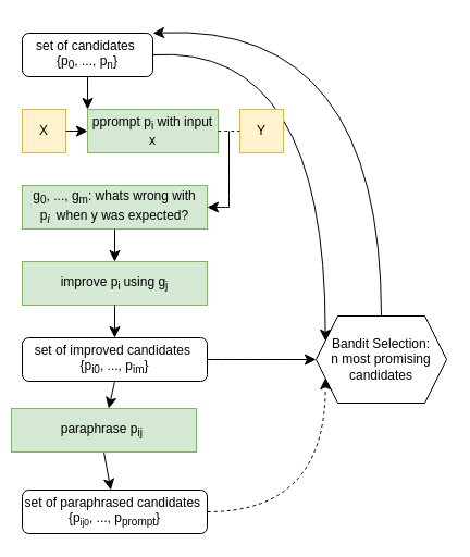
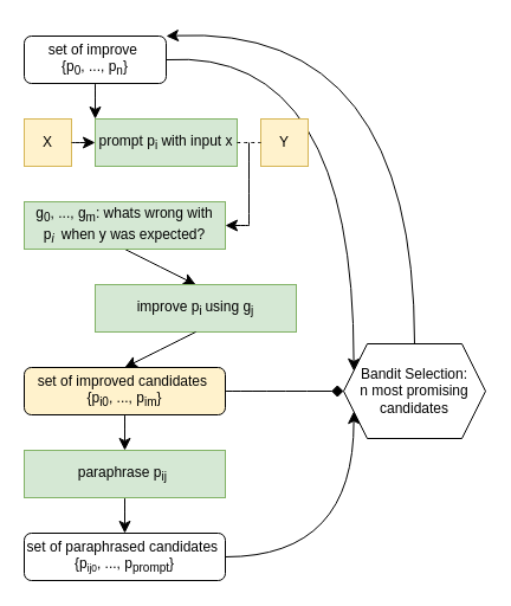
  <mxCell id="0" />
  <mxCell id="1" parent="0" />
  <mxCell id="2" style="edgeStyle=none;curved=1;rounded=0;orthogonalLoop=1;jettySize=auto;html=1;exitX=1;exitY=0.5;exitDx=0;exitDy=0;entryX=0;entryY=0.25;entryDx=0;entryDy=0;fontSize=12;startSize=8;endSize=8;" edge="1" parent="1" source="3" target="22"><mxGeometry relative="1" as="geometry"><Array as="points"><mxPoint x="299" y="40" /></Array></mxGeometry></mxCell>
- <mxCell id="3" value="set of candidates&amp;nbsp;&lt;div&gt;{p&lt;sub&gt;0&lt;/sub&gt;, ..., p&lt;sub&gt;n&lt;/sub&gt;}&lt;/div&gt;" style="rounded=1;whiteSpace=wrap;html=1;fontSize=12;glass=0;strokeWidth=1;shadow=0;" parent="1" vertex="1"><mxGeometry x="20" y="30" width="120" height="40" as="geometry" /></mxCell>
+ <mxCell id="3" value="set of improve&amp;nbsp;&lt;div&gt;{p&lt;sub&gt;0&lt;/sub&gt;, ..., p&lt;sub&gt;n&lt;/sub&gt;}&lt;/div&gt;" style="rounded=1;whiteSpace=wrap;html=1;fontSize=12;glass=0;strokeWidth=1;shadow=0;" parent="1" vertex="1"><mxGeometry x="20" y="30" width="120" height="40" as="geometry" /></mxCell>
  <mxCell id="4" value="" style="edgeStyle=none;curved=1;rounded=0;orthogonalLoop=1;jettySize=auto;html=1;fontSize=12;startSize=8;endSize=8;entryX=0;entryY=0;entryDx=0;entryDy=0;" edge="1" parent="1" target="8"><mxGeometry relative="1" as="geometry"><mxPoint x="80" y="70" as="sourcePoint" /></mxGeometry></mxCell>
  <mxCell id="5" value="X" style="whiteSpace=wrap;html=1;aspect=fixed;fillColor=#fff2cc;strokeColor=#d6b656;" vertex="1" parent="1"><mxGeometry x="20" y="100" width="40" height="40" as="geometry" /></mxCell>
  <mxCell id="6" value="" style="endArrow=classic;html=1;rounded=0;fontSize=12;startSize=8;endSize=8;curved=1;entryX=0;entryY=0.5;entryDx=0;entryDy=0;" edge="1" parent="1" target="8"><mxGeometry width="50" height="50" relative="1" as="geometry"><mxPoint x="60" y="120" as="sourcePoint" /><mxPoint x="730" y="330" as="targetPoint" /></mxGeometry></mxCell>
  <mxCell id="7" value="Y" style="whiteSpace=wrap;html=1;aspect=fixed;fillColor=#fff2cc;strokeColor=#d6b656;" vertex="1" parent="1"><mxGeometry x="220" y="100" width="40" height="40" as="geometry" /></mxCell>
- <mxCell id="8" value="pprompt p&lt;sub&gt;i&lt;/sub&gt; with input x" style="rounded=0;whiteSpace=wrap;html=1;fillColor=#d5e8d4;strokeColor=#82b366;" vertex="1" parent="1"><mxGeometry x="80" y="100" width="120" height="40" as="geometry" /></mxCell>
+ <mxCell id="8" value="prompt p&lt;sub&gt;i&lt;/sub&gt; with input x" style="rounded=0;whiteSpace=wrap;html=1;fillColor=#d5e8d4;strokeColor=#82b366;" vertex="1" parent="1"><mxGeometry x="80" y="100" width="120" height="40" as="geometry" /></mxCell>
  <mxCell id="9" value="" style="endArrow=classic;html=1;rounded=0;fontSize=12;startSize=8;endSize=8;curved=1;entryX=1;entryY=0.5;entryDx=0;entryDy=0;" edge="1" parent="1" target="12"><mxGeometry width="50" height="50" relative="1" as="geometry"><mxPoint x="210" y="190" as="sourcePoint" /><mxPoint x="155" y="170" as="targetPoint" /></mxGeometry></mxCell>
  <mxCell id="10" value="" style="endArrow=none;html=1;rounded=0;fontSize=12;startSize=8;endSize=8;curved=1;exitX=1;exitY=0.5;exitDx=0;exitDy=0;entryX=0;entryY=0.5;entryDx=0;entryDy=0;dashed=1;" edge="1" parent="1" source="8" target="7"><mxGeometry width="50" height="50" relative="1" as="geometry"><mxPoint x="680" y="380" as="sourcePoint" /><mxPoint x="730" y="330" as="targetPoint" /></mxGeometry></mxCell>
  <mxCell id="11" value="" style="endArrow=classic;html=1;rounded=0;fontSize=12;startSize=8;endSize=8;curved=1;exitX=0.5;exitY=1;exitDx=0;exitDy=0;entryX=0.5;entryY=0;entryDx=0;entryDy=0;" edge="1" parent="1" source="12" target="13"><mxGeometry width="50" height="50" relative="1" as="geometry"><mxPoint x="155" y="210" as="sourcePoint" /><mxPoint x="110" y="240" as="targetPoint" /></mxGeometry></mxCell>
  <mxCell id="12" value="g&lt;sub&gt;0&lt;/sub&gt;, ..., g&lt;sub&gt;m&lt;/sub&gt;: whats wrong with p&lt;i&gt;&lt;sub&gt;i&amp;nbsp;&lt;/sub&gt;&amp;nbsp;&lt;/i&gt;when y was expected?" style="rounded=0;whiteSpace=wrap;html=1;fillColor=#d5e8d4;strokeColor=#82b366;" vertex="1" parent="1"><mxGeometry x="20" y="170" width="170" height="40" as="geometry" /></mxCell>
- <mxCell id="13" value="improve p&lt;sub&gt;i &lt;/sub&gt;using g&lt;sub&gt;j&lt;/sub&gt;" style="rounded=0;whiteSpace=wrap;html=1;fillColor=#d5e8d4;strokeColor=#82b366;" vertex="1" parent="1"><mxGeometry x="20" y="240" width="170" height="40" as="geometry" /></mxCell>
+ <mxCell id="13" value="improve p&lt;sub&gt;i &lt;/sub&gt;using g&lt;sub&gt;j&lt;/sub&gt;" style="rounded=0;whiteSpace=wrap;html=1;fillColor=#d5e8d4;strokeColor=#82b366;" vertex="1" parent="1"><mxGeometry x="80" y="240" width="170" height="40" as="geometry" /></mxCell>
  <mxCell id="14" style="edgeStyle=none;curved=1;rounded=0;orthogonalLoop=1;jettySize=auto;html=1;exitX=0.5;exitY=1;exitDx=0;exitDy=0;fontSize=12;startSize=8;endSize=8;" edge="1" parent="1" source="16" target="19"><mxGeometry relative="1" as="geometry" /></mxCell>
- <mxCell id="15" style="edgeStyle=none;curved=1;rounded=0;orthogonalLoop=1;jettySize=auto;html=1;exitX=1;exitY=0.5;exitDx=0;exitDy=0;entryX=0;entryY=0.5;entryDx=0;entryDy=0;fontSize=12;startSize=8;endSize=8;" edge="1" parent="1" source="16" target="22"><mxGeometry relative="1" as="geometry" /></mxCell>
- <mxCell id="16" value="set of improved candidates&amp;nbsp;&lt;div&gt;{p&lt;sub&gt;i0&lt;/sub&gt;, ..., p&lt;sub&gt;im&lt;/sub&gt;}&lt;/div&gt;" style="rounded=1;whiteSpace=wrap;html=1;fontSize=12;glass=0;strokeWidth=1;shadow=0;" vertex="1" parent="1"><mxGeometry x="20" y="310" width="170" height="40" as="geometry" /></mxCell>
+ <mxCell id="15" style="edgeStyle=none;curved=1;rounded=0;orthogonalLoop=1;jettySize=auto;html=1;exitX=1;exitY=0.5;exitDx=0;exitDy=0;entryX=0;entryY=0.5;entryDx=0;entryDy=0;fontSize=12;startSize=8;endSize=8;endArrow=diamond;" edge="1" parent="1" source="16" target="22"><mxGeometry relative="1" as="geometry" /></mxCell>
+ <mxCell id="16" value="set of improved candidates&amp;nbsp;&lt;div&gt;{p&lt;sub&gt;i0&lt;/sub&gt;, ..., p&lt;sub&gt;im&lt;/sub&gt;}&lt;/div&gt;" style="rounded=1;whiteSpace=wrap;html=1;fontSize=12;glass=0;strokeWidth=1;shadow=0;fillColor=#fff2cc;" vertex="1" parent="1"><mxGeometry x="20" y="310" width="170" height="40" as="geometry" /></mxCell>
  <mxCell id="17" value="" style="endArrow=classic;html=1;rounded=0;fontSize=12;startSize=8;endSize=8;curved=1;exitX=0.5;exitY=1;exitDx=0;exitDy=0;entryX=0.5;entryY=0;entryDx=0;entryDy=0;" edge="1" parent="1" source="13" target="16"><mxGeometry width="50" height="50" relative="1" as="geometry"><mxPoint x="610" y="360" as="sourcePoint" /><mxPoint x="660" y="310" as="targetPoint" /></mxGeometry></mxCell>
  <mxCell id="18" style="edgeStyle=none;curved=1;rounded=0;orthogonalLoop=1;jettySize=auto;html=1;exitX=0.5;exitY=1;exitDx=0;exitDy=0;fontSize=12;startSize=8;endSize=8;" edge="1" parent="1" source="19" target="20"><mxGeometry relative="1" as="geometry" /></mxCell>
- <mxCell id="19" value="paraphrase p&lt;sub&gt;ij&lt;/sub&gt;&amp;nbsp;" style="rounded=0;whiteSpace=wrap;html=1;fillColor=#d5e8d4;strokeColor=#82b366;" vertex="1" parent="1"><mxGeometry x="10" y="375" width="170" height="40" as="geometry" /></mxCell>
+ <mxCell id="19" value="paraphrase p&lt;sub&gt;ij&lt;/sub&gt;&amp;nbsp;" style="rounded=0;whiteSpace=wrap;html=1;fillColor=#d5e8d4;strokeColor=#82b366;" vertex="1" parent="1"><mxGeometry x="20" y="380" width="170" height="40" as="geometry" /></mxCell>
  <mxCell id="20" value="set of paraphrased candidates&amp;nbsp;&lt;div&gt;{p&lt;span style=&quot;font-size: 10px;&quot;&gt;&lt;sub&gt;ij0&lt;/sub&gt;&lt;/span&gt;, ..., p&lt;sub&gt;prompt&lt;/sub&gt;}&lt;/div&gt;" style="rounded=1;whiteSpace=wrap;html=1;fontSize=12;glass=0;strokeWidth=1;shadow=0;" vertex="1" parent="1"><mxGeometry x="20" y="450" width="170" height="40" as="geometry" /></mxCell>
  <mxCell id="21" style="edgeStyle=none;curved=1;rounded=0;orthogonalLoop=1;jettySize=auto;html=1;exitX=0.5;exitY=0;exitDx=0;exitDy=0;entryX=1;entryY=0;entryDx=0;entryDy=0;fontSize=12;startSize=8;endSize=8;" edge="1" parent="1" source="22" target="3"><mxGeometry relative="1" as="geometry"><Array as="points"><mxPoint x="350" y="20" /></Array></mxGeometry></mxCell>
  <mxCell id="22" value="Bandit Selection:&lt;br&gt;n most promising candidates" style="shape=hexagon;perimeter=hexagonPerimeter2;whiteSpace=wrap;html=1;fixedSize=1;" vertex="1" parent="1"><mxGeometry x="290" y="290" width="120" height="80" as="geometry" /></mxCell>
- <mxCell id="23" value="" style="endArrow=classic;html=1;rounded=0;fontSize=12;startSize=8;endSize=8;curved=1;exitX=1;exitY=0.5;exitDx=0;exitDy=0;entryX=0;entryY=0.75;entryDx=0;entryDy=0;dashed=1;" edge="1" parent="1" source="20" target="22"><mxGeometry width="50" height="50" relative="1" as="geometry"><mxPoint x="610" y="230" as="sourcePoint" /><mxPoint x="660" y="180" as="targetPoint" /><Array as="points"><mxPoint x="299" y="470" /></Array></mxGeometry></mxCell>
+ <mxCell id="23" value="" style="endArrow=classic;html=1;rounded=0;fontSize=12;startSize=8;endSize=8;curved=1;exitX=1;exitY=0.5;exitDx=0;exitDy=0;entryX=0;entryY=0.75;entryDx=0;entryDy=0;" edge="1" parent="1" source="20" target="22"><mxGeometry width="50" height="50" relative="1" as="geometry"><mxPoint x="610" y="230" as="sourcePoint" /><mxPoint x="660" y="180" as="targetPoint" /><Array as="points"><mxPoint x="299" y="470" /></Array></mxGeometry></mxCell>
  <mxCell id="24" value="" style="endArrow=none;html=1;rounded=0;fontSize=12;startSize=8;endSize=8;curved=1;" edge="1" parent="1"><mxGeometry width="50" height="50" relative="1" as="geometry"><mxPoint x="210" y="190" as="sourcePoint" /><mxPoint x="210" y="120" as="targetPoint" /></mxGeometry></mxCell>
